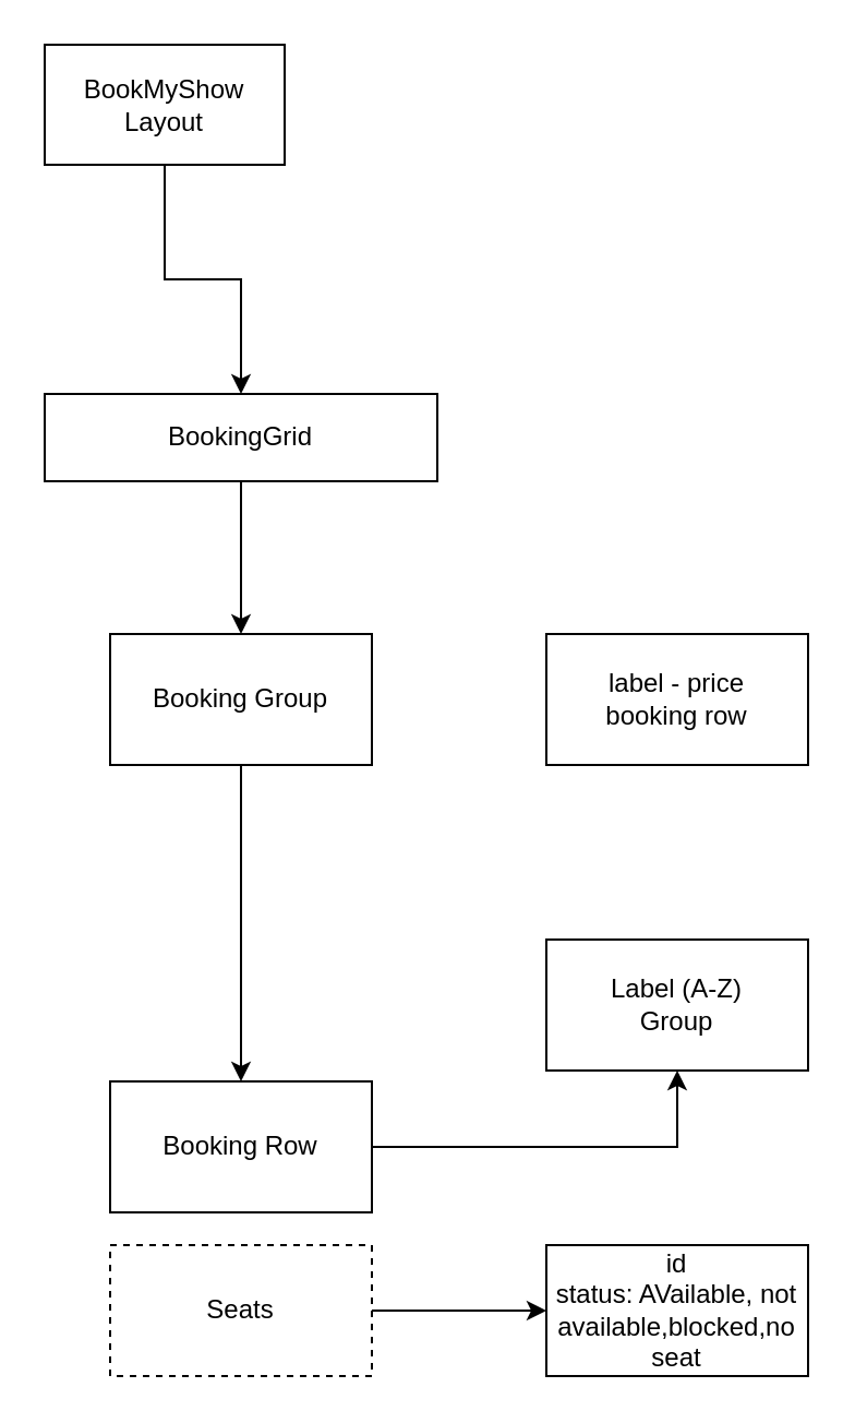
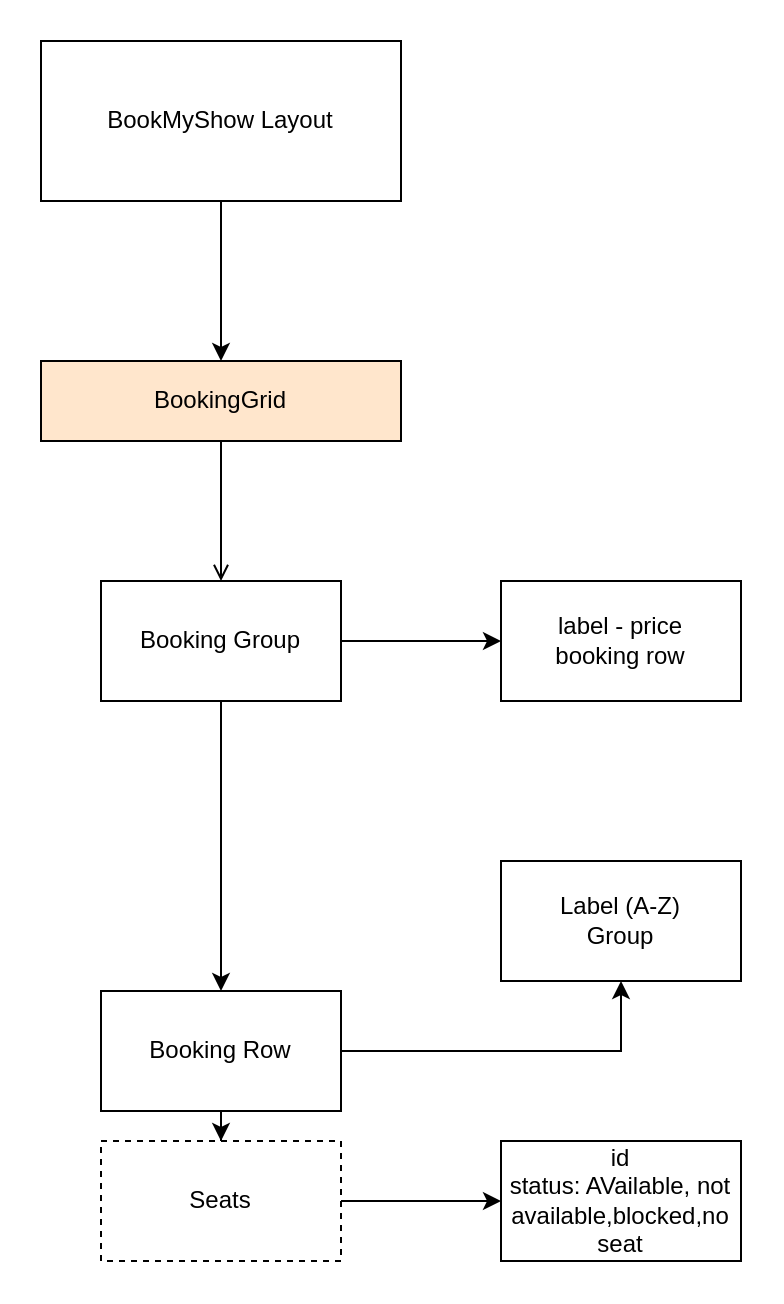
  <mxCell id="0" />
  <mxCell id="1" parent="0" />
  <mxCell id="2" value="" style="edgeStyle=orthogonalEdgeStyle;rounded=0;orthogonalLoop=1;jettySize=auto;html=1;" edge="1" parent="1" source="3" target="5"><mxGeometry relative="1" as="geometry" /></mxCell>
- <mxCell id="3" value="BookMyShow Layout" style="rounded=0;whiteSpace=wrap;html=1;" vertex="1" parent="1"><mxGeometry x="20" y="20" width="110" height="55" as="geometry" /></mxCell>
- <mxCell id="4" value="" style="edgeStyle=orthogonalEdgeStyle;rounded=0;orthogonalLoop=1;jettySize=auto;html=1;" edge="1" parent="1" source="5" target="8"><mxGeometry relative="1" as="geometry" /></mxCell>
- <mxCell id="5" value="BookingGrid" style="rounded=0;whiteSpace=wrap;html=1;" vertex="1" parent="1"><mxGeometry x="20" y="180" width="180" height="40" as="geometry" /></mxCell>
+ <mxCell id="3" value="BookMyShow Layout" style="rounded=0;whiteSpace=wrap;html=1;" vertex="1" parent="1"><mxGeometry x="20" y="20" width="180" height="80" as="geometry" /></mxCell>
+ <mxCell id="4" value="" style="edgeStyle=orthogonalEdgeStyle;rounded=0;orthogonalLoop=1;jettySize=auto;html=1;endArrow=open;" edge="1" parent="1" source="5" target="8"><mxGeometry relative="1" as="geometry" /></mxCell>
+ <mxCell id="5" value="BookingGrid" style="rounded=0;whiteSpace=wrap;html=1;fillColor=#ffe6cc;" vertex="1" parent="1"><mxGeometry x="20" y="180" width="180" height="40" as="geometry" /></mxCell>
+ <mxCell id="6" value="" style="edgeStyle=orthogonalEdgeStyle;rounded=0;orthogonalLoop=1;jettySize=auto;html=1;" edge="1" parent="1" source="8" target="9"><mxGeometry relative="1" as="geometry" /></mxCell>
  <mxCell id="7" value="" style="edgeStyle=orthogonalEdgeStyle;rounded=0;orthogonalLoop=1;jettySize=auto;html=1;" edge="1" parent="1" source="8" target="12"><mxGeometry relative="1" as="geometry" /></mxCell>
  <mxCell id="8" value="Booking Group" style="whiteSpace=wrap;html=1;rounded=0;" vertex="1" parent="1"><mxGeometry x="50" y="290" width="120" height="60" as="geometry" /></mxCell>
  <mxCell id="9" value="label - price&lt;div&gt;booking row&lt;/div&gt;" style="rounded=0;whiteSpace=wrap;html=1;" vertex="1" parent="1"><mxGeometry x="250" y="290" width="120" height="60" as="geometry" /></mxCell>
  <mxCell id="10" value="" style="edgeStyle=orthogonalEdgeStyle;rounded=0;orthogonalLoop=1;jettySize=auto;html=1;" edge="1" parent="1" source="12" target="13"><mxGeometry relative="1" as="geometry" /></mxCell>
+ <mxCell id="11" value="" style="edgeStyle=orthogonalEdgeStyle;rounded=0;orthogonalLoop=1;jettySize=auto;html=1;" edge="1" parent="1" source="12" target="15"><mxGeometry relative="1" as="geometry" /></mxCell>
  <mxCell id="12" value="Booking Row" style="whiteSpace=wrap;html=1;rounded=0;" vertex="1" parent="1"><mxGeometry x="50" y="495" width="120" height="60" as="geometry" /></mxCell>
  <mxCell id="13" value="Label (A-Z)&lt;div&gt;Group&lt;/div&gt;" style="whiteSpace=wrap;html=1;rounded=0;" vertex="1" parent="1"><mxGeometry x="250" y="430" width="120" height="60" as="geometry" /></mxCell>
  <mxCell id="14" value="" style="edgeStyle=orthogonalEdgeStyle;rounded=0;orthogonalLoop=1;jettySize=auto;html=1;" edge="1" parent="1" source="15" target="16"><mxGeometry relative="1" as="geometry" /></mxCell>
  <mxCell id="15" value="Seats" style="whiteSpace=wrap;html=1;rounded=0;dashed=1;" vertex="1" parent="1"><mxGeometry x="50" y="570" width="120" height="60" as="geometry" /></mxCell>
  <mxCell id="16" value="id&lt;div&gt;status: AVailable, not available,blocked,no seat&lt;/div&gt;" style="whiteSpace=wrap;html=1;rounded=0;" vertex="1" parent="1"><mxGeometry x="250" y="570" width="120" height="60" as="geometry" /></mxCell>
